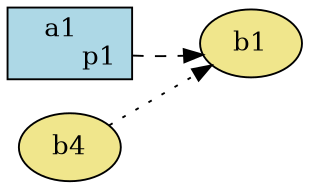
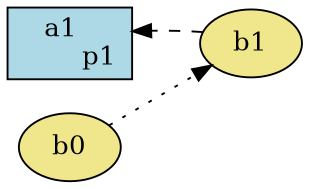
  digraph {
    rankdir=LR
    node [fillcolor=khaki style=filled]
    n1 [fillcolor=lightblue label="a1  \n       p1" shape=box]
    b1
-   b0 [label=b4]
-   n1 -> b1 [style=dashed]
+   b0
+   b1 -> n1 [style=dashed]
    b0 -> b1 [style=dotted]
  }
